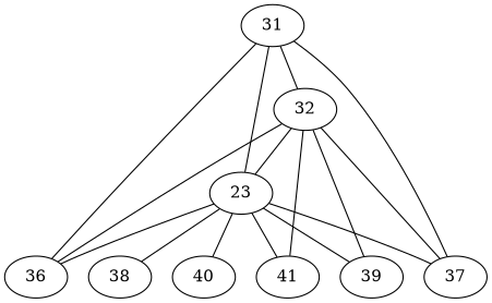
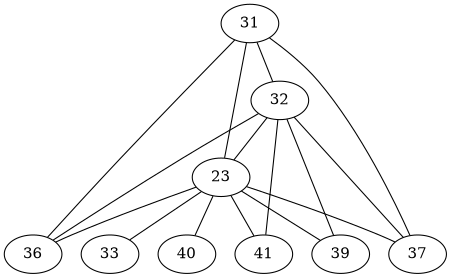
  strict graph {
    31
    32
    n3 [label=23]
    36
    37
    39
    41
-   38
+   38 [label=33]
    40
    31 -- 32
    31 -- n3
    31 -- 36
    31 -- 37
    32 -- n3
    32 -- 36
    32 -- 37
    32 -- 39
    32 -- 41
    n3 -- 36
    n3 -- 37
    n3 -- 39
    n3 -- 41
    n3 -- 38
    n3 -- 40
  }
